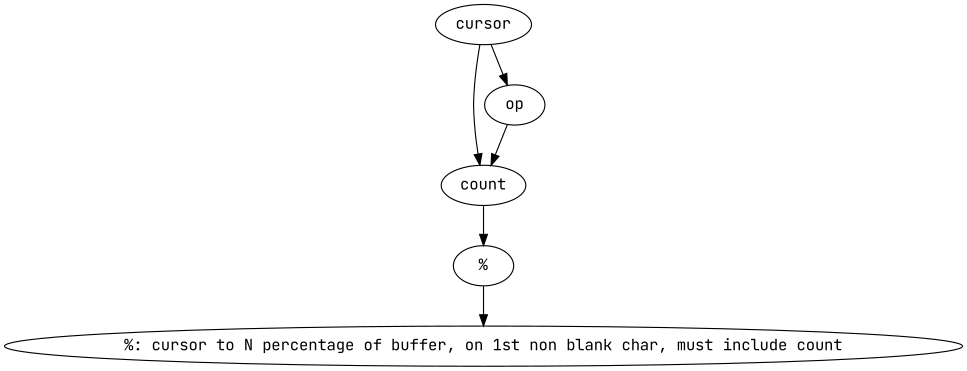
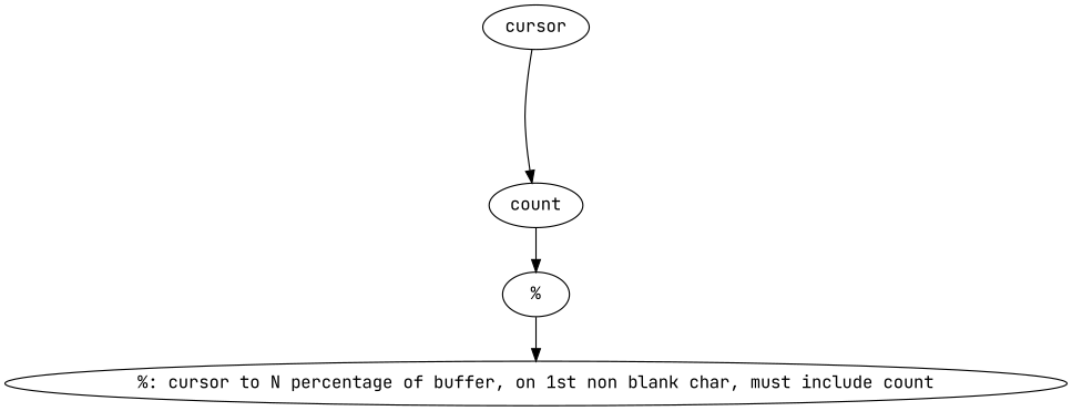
  digraph {
    fontname="JetBrains Mono"
    node [fontname="JetBrains Mono"]
    edge [fontname="JetBrains Mono"]
    n1 [label="%: cursor to N percentage of buffer, on 1st non blank char, must include count"]
    n2 [label=count]
    n3 [label="%"]
    n4 [label=cursor]
-   n5 [label=op]
    n2 -> n3
    n3 -> n1
    n4 -> n2
-   n4 -> n5
-   n5 -> n2
  }
